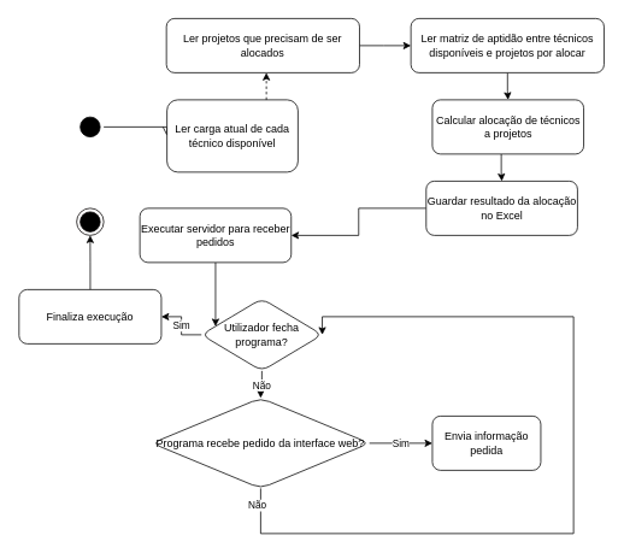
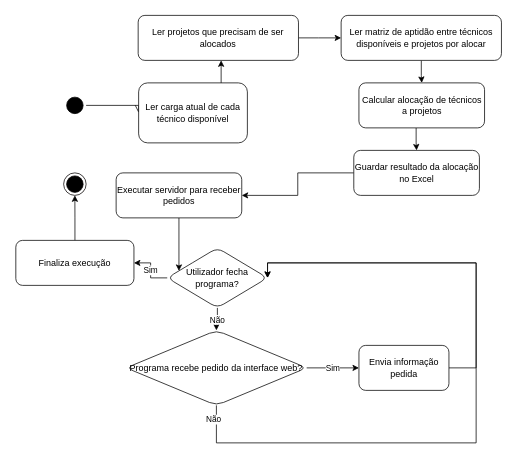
  <mxCell id="0" />
  <mxCell id="1" parent="0" />
  <mxCell id="2" value="" style="ellipse;html=1;shape=startState;fillColor=#000000;strokeColor=#000000;" vertex="1" parent="1"><mxGeometry x="84" y="125" width="30" height="30" as="geometry" /></mxCell>
  <mxCell id="3" value="" style="edgeStyle=orthogonalEdgeStyle;html=1;verticalAlign=bottom;endArrow=open;endSize=8;strokeColor=#000000;rounded=0;entryX=0;entryY=0.5;entryDx=0;entryDy=0;" edge="1" source="2" parent="1" target="5"><mxGeometry relative="1" as="geometry"><mxPoint x="289" y="150" as="targetPoint" /><Array as="points"><mxPoint x="114" y="135" /><mxPoint x="114" y="140" /></Array></mxGeometry></mxCell>
- <mxCell id="4" value="" style="edgeStyle=orthogonalEdgeStyle;rounded=0;orthogonalLoop=1;jettySize=auto;html=1;dashed=1;" edge="1" parent="1" source="5" target="7"><mxGeometry relative="1" as="geometry"><Array as="points"><mxPoint x="294" y="90" /><mxPoint x="294" y="90" /></Array></mxGeometry></mxCell>
+ <mxCell id="4" value="" style="edgeStyle=orthogonalEdgeStyle;rounded=0;orthogonalLoop=1;jettySize=auto;html=1;" edge="1" parent="1" source="5" target="7"><mxGeometry relative="1" as="geometry"><Array as="points"><mxPoint x="294" y="90" /><mxPoint x="294" y="90" /></Array></mxGeometry></mxCell>
  <mxCell id="5" value="&lt;div&gt;Ler carga atual de cada técnico disponível&lt;/div&gt;" style="rounded=1;whiteSpace=wrap;html=1;" vertex="1" parent="1"><mxGeometry x="184" y="110" width="145" height="80" as="geometry" /></mxCell>
  <mxCell id="6" value="" style="edgeStyle=orthogonalEdgeStyle;rounded=0;orthogonalLoop=1;jettySize=auto;html=1;entryX=0;entryY=0.5;entryDx=0;entryDy=0;" edge="1" parent="1" source="7" target="9"><mxGeometry relative="1" as="geometry"><Array as="points"><mxPoint x="424" y="50" /><mxPoint x="424" y="50" /></Array></mxGeometry></mxCell>
  <mxCell id="7" value="Ler projetos que precisam de ser alocados" style="rounded=1;whiteSpace=wrap;html=1;" vertex="1" parent="1"><mxGeometry x="183.38" y="20" width="213.75" height="60" as="geometry" /></mxCell>
  <mxCell id="8" value="" style="edgeStyle=orthogonalEdgeStyle;rounded=0;orthogonalLoop=1;jettySize=auto;html=1;entryX=0.5;entryY=0;entryDx=0;entryDy=0;" edge="1" parent="1" source="9" target="11"><mxGeometry relative="1" as="geometry"><mxPoint x="561" y="108" as="targetPoint" /><Array as="points" /></mxGeometry></mxCell>
  <mxCell id="9" value="Ler matriz de aptidão entre técnicos disponíveis e projetos por alocar" style="rounded=1;whiteSpace=wrap;html=1;" vertex="1" parent="1"><mxGeometry x="454" y="20" width="213.75" height="60" as="geometry" /></mxCell>
  <mxCell id="10" value="" style="edgeStyle=orthogonalEdgeStyle;rounded=0;orthogonalLoop=1;jettySize=auto;html=1;entryX=0.5;entryY=0;entryDx=0;entryDy=0;" edge="1" parent="1" source="11" target="13"><mxGeometry relative="1" as="geometry"><Array as="points"><mxPoint x="554" y="190" /><mxPoint x="555" y="190" /></Array></mxGeometry></mxCell>
  <mxCell id="11" value="&lt;div&gt;Calcular alocação de técnicos a projetos&lt;/div&gt;" style="rounded=1;whiteSpace=wrap;html=1;" vertex="1" parent="1"><mxGeometry x="477.74" y="110" width="167.5" height="60" as="geometry" /></mxCell>
  <mxCell id="12" value="" style="edgeStyle=orthogonalEdgeStyle;rounded=0;orthogonalLoop=1;jettySize=auto;html=1;" edge="1" parent="1" source="13" target="15"><mxGeometry relative="1" as="geometry" /></mxCell>
  <mxCell id="13" value="Guardar resultado da alocação no Excel" style="rounded=1;whiteSpace=wrap;html=1;" vertex="1" parent="1"><mxGeometry x="470.88" y="200" width="167.5" height="60" as="geometry" /></mxCell>
  <mxCell id="14" value="" style="edgeStyle=orthogonalEdgeStyle;rounded=0;orthogonalLoop=1;jettySize=auto;html=1;" edge="1" parent="1" source="15" target="18"><mxGeometry relative="1" as="geometry"><Array as="points"><mxPoint x="288" y="280" /><mxPoint x="288" y="280" /></Array></mxGeometry></mxCell>
  <mxCell id="15" value="Executar servidor para receber pedidos" style="rounded=1;whiteSpace=wrap;html=1;" vertex="1" parent="1"><mxGeometry x="154" y="230" width="167.5" height="60" as="geometry" /></mxCell>
  <mxCell id="16" value="Sim" style="edgeStyle=orthogonalEdgeStyle;rounded=0;orthogonalLoop=1;jettySize=auto;html=1;" edge="1" parent="1" source="18" target="20"><mxGeometry relative="1" as="geometry" /></mxCell>
  <mxCell id="17" value="Não" style="edgeStyle=orthogonalEdgeStyle;rounded=0;orthogonalLoop=1;jettySize=auto;html=1;" edge="1" parent="1" source="18" target="23"><mxGeometry relative="1" as="geometry" /></mxCell>
  <mxCell id="18" value="Utilizador fecha programa?" style="rhombus;whiteSpace=wrap;html=1;rounded=1;" vertex="1" parent="1"><mxGeometry x="222.13" y="330" width="133.75" height="80" as="geometry" /></mxCell>
  <mxCell id="19" style="edgeStyle=orthogonalEdgeStyle;rounded=0;orthogonalLoop=1;jettySize=auto;html=1;entryX=0.5;entryY=1;entryDx=0;entryDy=0;" edge="1" parent="1" source="20" target="26"><mxGeometry relative="1" as="geometry" /></mxCell>
  <mxCell id="20" value="Finaliza execução" style="whiteSpace=wrap;html=1;rounded=1;" vertex="1" parent="1"><mxGeometry x="20.25" y="320" width="157.5" height="60" as="geometry" /></mxCell>
  <mxCell id="21" value="Sim" style="edgeStyle=orthogonalEdgeStyle;rounded=0;orthogonalLoop=1;jettySize=auto;html=1;" edge="1" parent="1" source="23" target="25"><mxGeometry relative="1" as="geometry" /></mxCell>
  <mxCell id="22" value="Não" style="edgeStyle=orthogonalEdgeStyle;rounded=0;orthogonalLoop=1;jettySize=auto;html=1;entryX=1;entryY=0.5;entryDx=0;entryDy=0;" edge="1" parent="1" source="23" target="18"><mxGeometry x="-0.96" y="-4" relative="1" as="geometry"><Array as="points"><mxPoint x="288" y="590" /><mxPoint x="634" y="590" /><mxPoint x="634" y="350" /></Array><mxPoint as="offset" /></mxGeometry></mxCell>
  <mxCell id="23" value="Programa recebe pedido da interface web?" style="rhombus;whiteSpace=wrap;html=1;rounded=1;" vertex="1" parent="1"><mxGeometry x="167.43" y="440" width="240.63" height="100" as="geometry" /></mxCell>
+ <mxCell id="24" style="edgeStyle=orthogonalEdgeStyle;rounded=0;orthogonalLoop=1;jettySize=auto;html=1;entryX=1;entryY=0.5;entryDx=0;entryDy=0;" edge="1" parent="1" source="25" target="18"><mxGeometry relative="1" as="geometry"><Array as="points"><mxPoint x="634" y="490" /><mxPoint x="634" y="350" /></Array></mxGeometry></mxCell>
  <mxCell id="25" value="&lt;div&gt;Envia informação pedida&lt;/div&gt;" style="whiteSpace=wrap;html=1;rounded=1;" vertex="1" parent="1"><mxGeometry x="477.745" y="460" width="120" height="60" as="geometry" /></mxCell>
  <mxCell id="26" value="" style="ellipse;html=1;shape=endState;fillColor=#000000;strokeColor=#050000;" vertex="1" parent="1"><mxGeometry x="84" y="230" width="30" height="30" as="geometry" /></mxCell>
